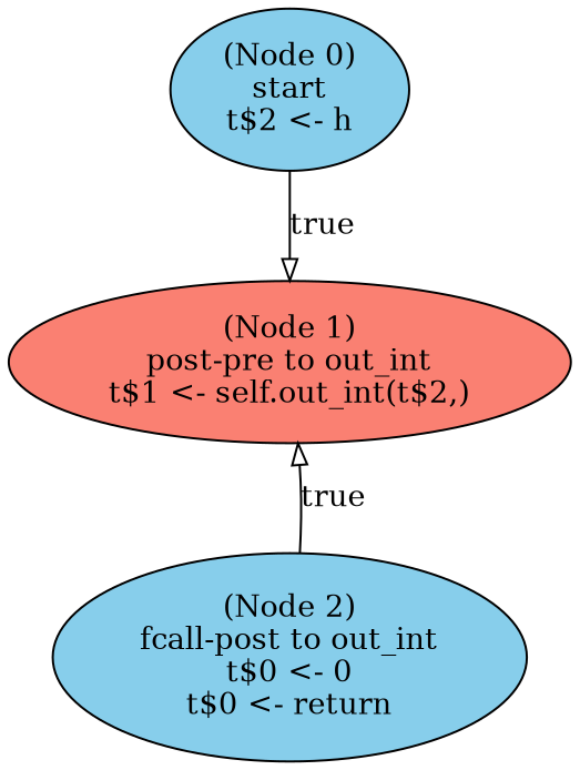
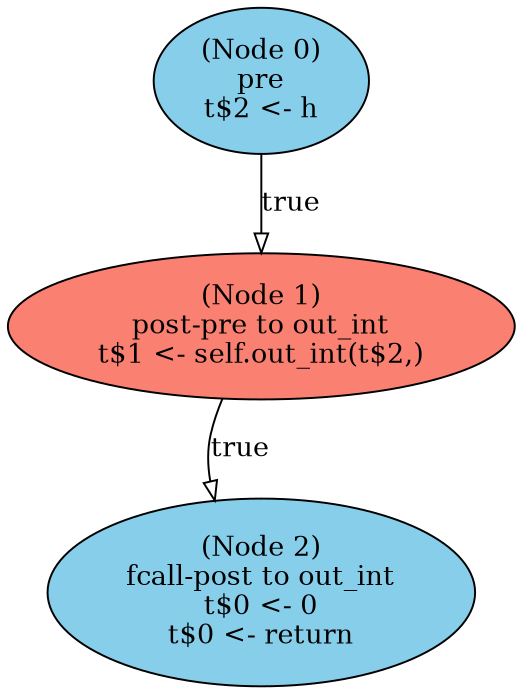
  digraph {
    node [fillcolor=skyblue style=filled]
    edge [arrowhead=onormal]
-   n1 [label="(Node 0)\nstart\nt$2 <- h\n"]
+   n1 [label="(Node 0)\npre\nt$2 <- h\n"]
    n2 [fillcolor=salmon label="(Node 1)\npost-pre to out_int\nt$1 <- self.out_int(t$2,)\n"]
    n3 [label="(Node 2)\nfcall-post to out_int\nt$0 <- 0\nt$0 <- return\n"]
    n1 -> n2 [label=true]
-   n3 -> n2 [label=true]
+   n2 -> n3 [label=true]
  }
